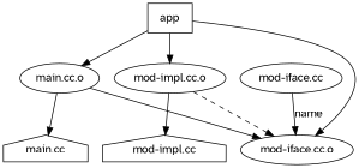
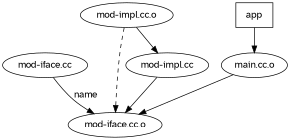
  digraph {
    node [fontname="Atkinson Hyperlegible"]
    edge [fontname="Atkinson Hyperlegible"]
-   n1 [label="main.cc" shape=house]
    n2 [label="main.cc.o"]
    n3 [label="mod-iface.cc.o"]
    n4 [label="mod-iface.cc" shape=ellipse]
-   n5 [label="mod-impl.cc" shape=house]
+   n5 [label="mod-impl.cc" shape=ellipse]
    n6 [label="mod-impl.cc.o"]
    n7 [label=app shape=rect]
-   n2 -> n1
    n2 -> n3 [style=solid]
    n4 -> n3 [label=name]
    n6 -> n3 [style=dashed]
    n6 -> n5
    n7 -> n2
-   n7 -> n3
-   n7 -> n6
+   n5 -> n3
  }
